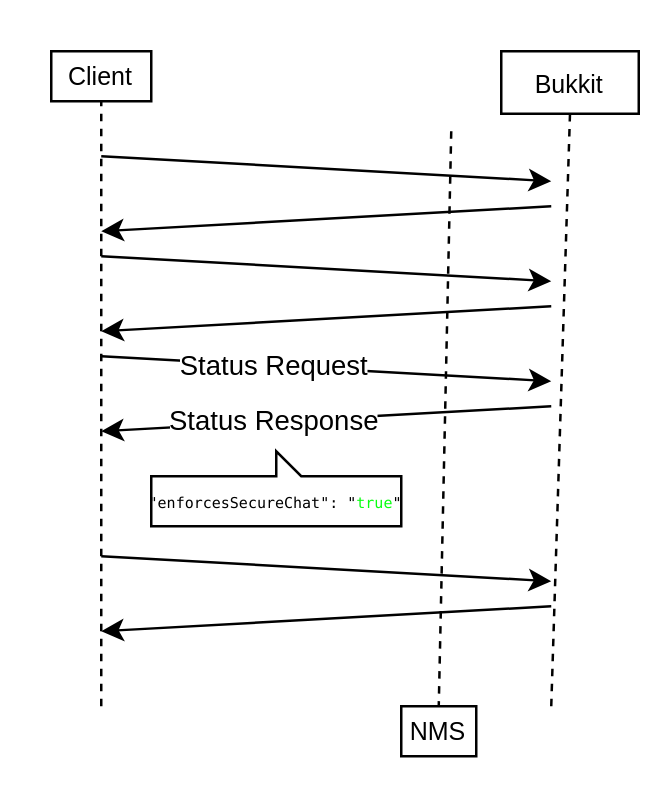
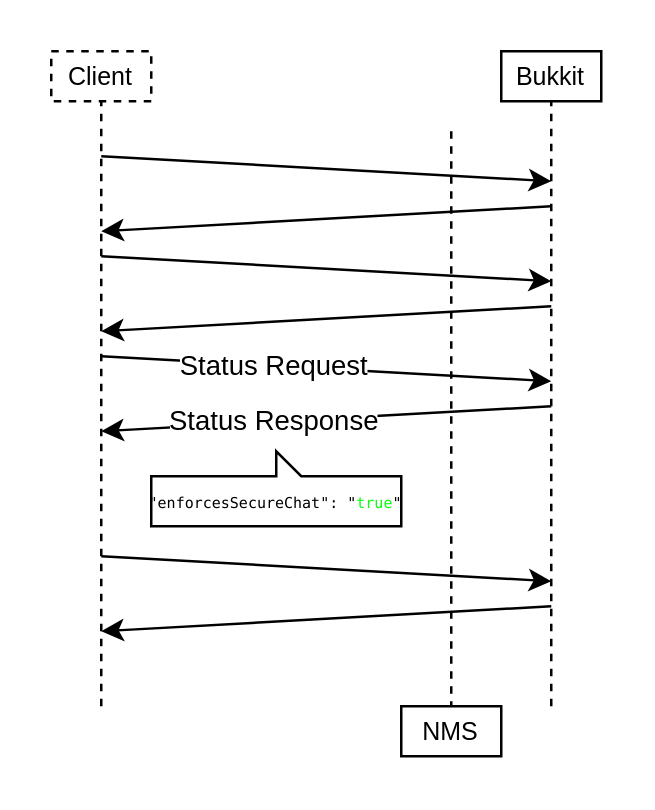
  <mxCell id="0" />
  <mxCell id="1" parent="0" />
- <mxCell id="2" value="&lt;font style=&quot;font-size: 10px;&quot;&gt;Client&lt;/font&gt;" style="rounded=0;whiteSpace=wrap;html=1;" vertex="1" parent="1"><mxGeometry x="20" y="20" width="40" height="20" as="geometry" /></mxCell>
- <mxCell id="3" value="NMS" style="rounded=0;whiteSpace=wrap;html=1;fontSize=10;" vertex="1" parent="1"><mxGeometry x="160" y="282" width="30" height="20" as="geometry" /></mxCell>
+ <mxCell id="2" value="&lt;font style=&quot;font-size: 10px;&quot;&gt;Client&lt;/font&gt;" style="rounded=0;whiteSpace=wrap;html=1;dashed=1;" vertex="1" parent="1"><mxGeometry x="20" y="20" width="40" height="20" as="geometry" /></mxCell>
+ <mxCell id="3" value="NMS" style="rounded=0;whiteSpace=wrap;html=1;fontSize=10;" vertex="1" parent="1"><mxGeometry x="160" y="282" width="40" height="20" as="geometry" /></mxCell>
  <mxCell id="4" value="Status Request" style="endArrow=classic;html=1;rounded=0;" edge="1" parent="1"><mxGeometry x="-0.233" relative="1" as="geometry"><mxPoint x="40" y="142" as="sourcePoint" /><mxPoint x="220" y="152" as="targetPoint" /><mxPoint as="offset" /></mxGeometry></mxCell>
- <mxCell id="5" value="Bukkit" style="rounded=0;whiteSpace=wrap;html=1;fontSize=10;" vertex="1" parent="1"><mxGeometry x="200" y="20" width="55" height="25" as="geometry" /></mxCell>
+ <mxCell id="5" value="Bukkit" style="rounded=0;whiteSpace=wrap;html=1;fontSize=10;" vertex="1" parent="1"><mxGeometry x="200" y="20" width="40" height="20" as="geometry" /></mxCell>
  <mxCell id="6" value="" style="endArrow=classic;html=1;rounded=0;" edge="1" parent="1"><mxGeometry width="50" height="50" relative="1" as="geometry"><mxPoint x="40" y="62" as="sourcePoint" /><mxPoint x="220" y="72" as="targetPoint" /></mxGeometry></mxCell>
  <mxCell id="7" value="" style="endArrow=none;dashed=1;html=1;rounded=0;entryX=0.5;entryY=1;entryDx=0;entryDy=0;" edge="1" parent="1" target="2"><mxGeometry width="50" height="50" relative="1" as="geometry"><mxPoint x="40" y="282" as="sourcePoint" /><mxPoint x="60" y="125" as="targetPoint" /></mxGeometry></mxCell>
  <mxCell id="8" value="" style="endArrow=none;dashed=1;html=1;rounded=0;entryX=0.5;entryY=0;entryDx=0;entryDy=0;" edge="1" parent="1" target="3"><mxGeometry width="50" height="50" relative="1" as="geometry"><mxPoint x="180" y="52" as="sourcePoint" /><mxPoint x="160" y="242" as="targetPoint" /></mxGeometry></mxCell>
  <mxCell id="9" value="" style="endArrow=none;dashed=1;html=1;rounded=0;entryX=0.5;entryY=1;entryDx=0;entryDy=0;" edge="1" parent="1" target="5"><mxGeometry width="50" height="50" relative="1" as="geometry"><mxPoint x="220" y="282" as="sourcePoint" /><mxPoint x="170" y="112" as="targetPoint" /></mxGeometry></mxCell>
  <mxCell id="10" value="" style="endArrow=classic;html=1;rounded=0;" edge="1" parent="1"><mxGeometry width="50" height="50" relative="1" as="geometry"><mxPoint x="220" y="82" as="sourcePoint" /><mxPoint x="40" y="92" as="targetPoint" /></mxGeometry></mxCell>
  <mxCell id="11" value="" style="endArrow=classic;html=1;rounded=0;" edge="1" parent="1"><mxGeometry width="50" height="50" relative="1" as="geometry"><mxPoint x="40" y="102" as="sourcePoint" /><mxPoint x="220" y="112" as="targetPoint" /></mxGeometry></mxCell>
  <mxCell id="12" value="" style="endArrow=classic;html=1;rounded=0;" edge="1" parent="1"><mxGeometry width="50" height="50" relative="1" as="geometry"><mxPoint x="220" y="122" as="sourcePoint" /><mxPoint x="40" y="132" as="targetPoint" /></mxGeometry></mxCell>
  <mxCell id="13" value="Status Response" style="endArrow=classic;html=1;rounded=0;" edge="1" parent="1"><mxGeometry x="0.233" relative="1" as="geometry"><mxPoint x="220" y="162" as="sourcePoint" /><mxPoint x="40" y="172" as="targetPoint" /><mxPoint as="offset" /></mxGeometry></mxCell>
  <mxCell id="14" value="" style="endArrow=classic;html=1;rounded=0;" edge="1" parent="1"><mxGeometry width="50" height="50" relative="1" as="geometry"><mxPoint x="40" y="222" as="sourcePoint" /><mxPoint x="220" y="232" as="targetPoint" /></mxGeometry></mxCell>
  <mxCell id="15" value="" style="endArrow=classic;html=1;rounded=0;" edge="1" parent="1"><mxGeometry width="50" height="50" relative="1" as="geometry"><mxPoint x="220" y="242" as="sourcePoint" /><mxPoint x="40" y="252" as="targetPoint" /></mxGeometry></mxCell>
  <mxCell id="16" value="&lt;pre style=&quot;font-size: 6px;&quot;&gt;&quot;enforcesSecureChat&quot;: &quot;&lt;font color=&quot;#08ff10&quot;&gt;true&lt;/font&gt;&quot;&lt;/pre&gt;" style="shape=callout;whiteSpace=wrap;html=1;perimeter=calloutPerimeter;size=10;position=0.5;base=10;flipH=0;flipV=1;fontSize=6;" vertex="1" parent="1"><mxGeometry x="60" y="180" width="100" height="30" as="geometry" /></mxCell>
